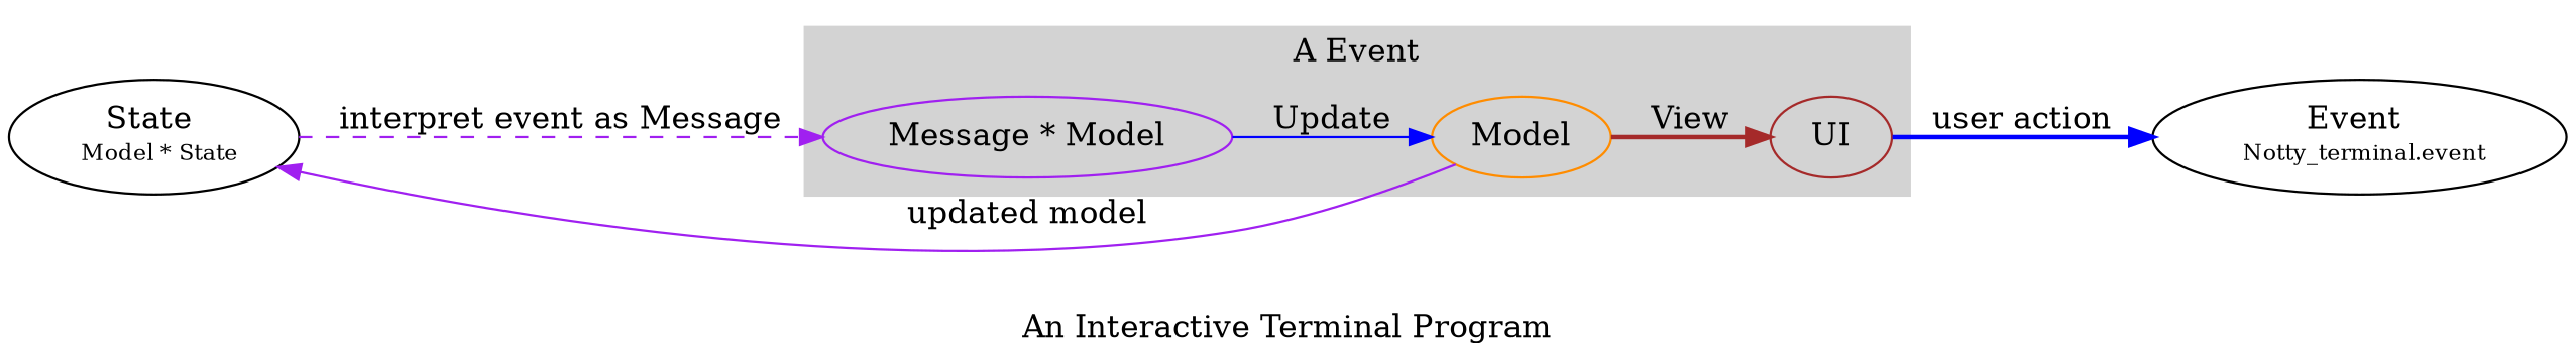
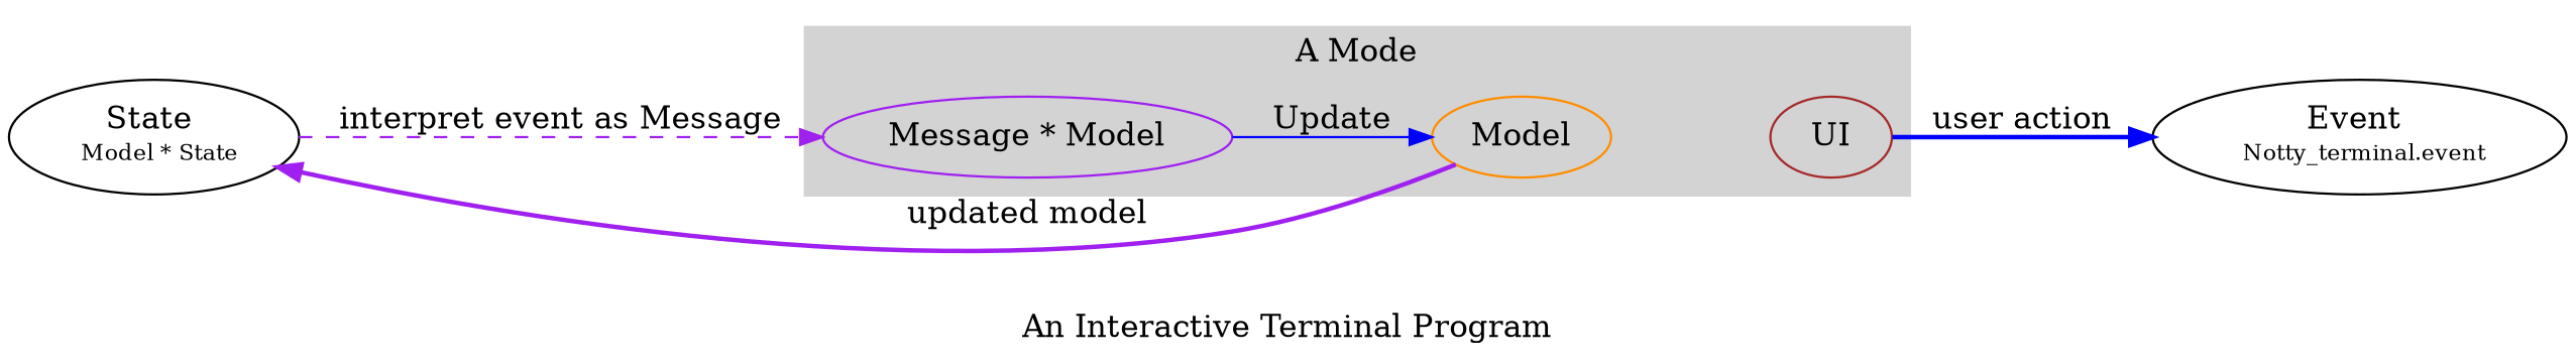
  digraph {
    label="An Interactive Terminal Program"
    rankdir=LR
    edge [color=blue style=solid]
    n1 [color=purple label="Message * Model"]
    Model [color=darkorange]
    UI [color=brown]
    n4 [label=<State <br/> <font point-size="10">Model * State</font>>]
    n5 [label=<Event <br/> <font point-size="10">Notty_terminal.event</font>>]
    subgraph cluster_1 {
      color=lightgrey
-     label="A Event"
+     label="A Mode"
      style=filled
      n1
      Model
      UI
    }
    n1 -> Model [label=Update]
-   Model -> UI [color=brown label=View style=bold]
-   Model -> n4 [color=purple label="updated model"]
+   Model -> n4 [color=purple label="updated model" style=bold]
    UI -> n5 [label="user action" style=bold weight=4]
    n4 -> n1 [color=purple label="interpret event as Message" style=dashed weight=3]
  }
